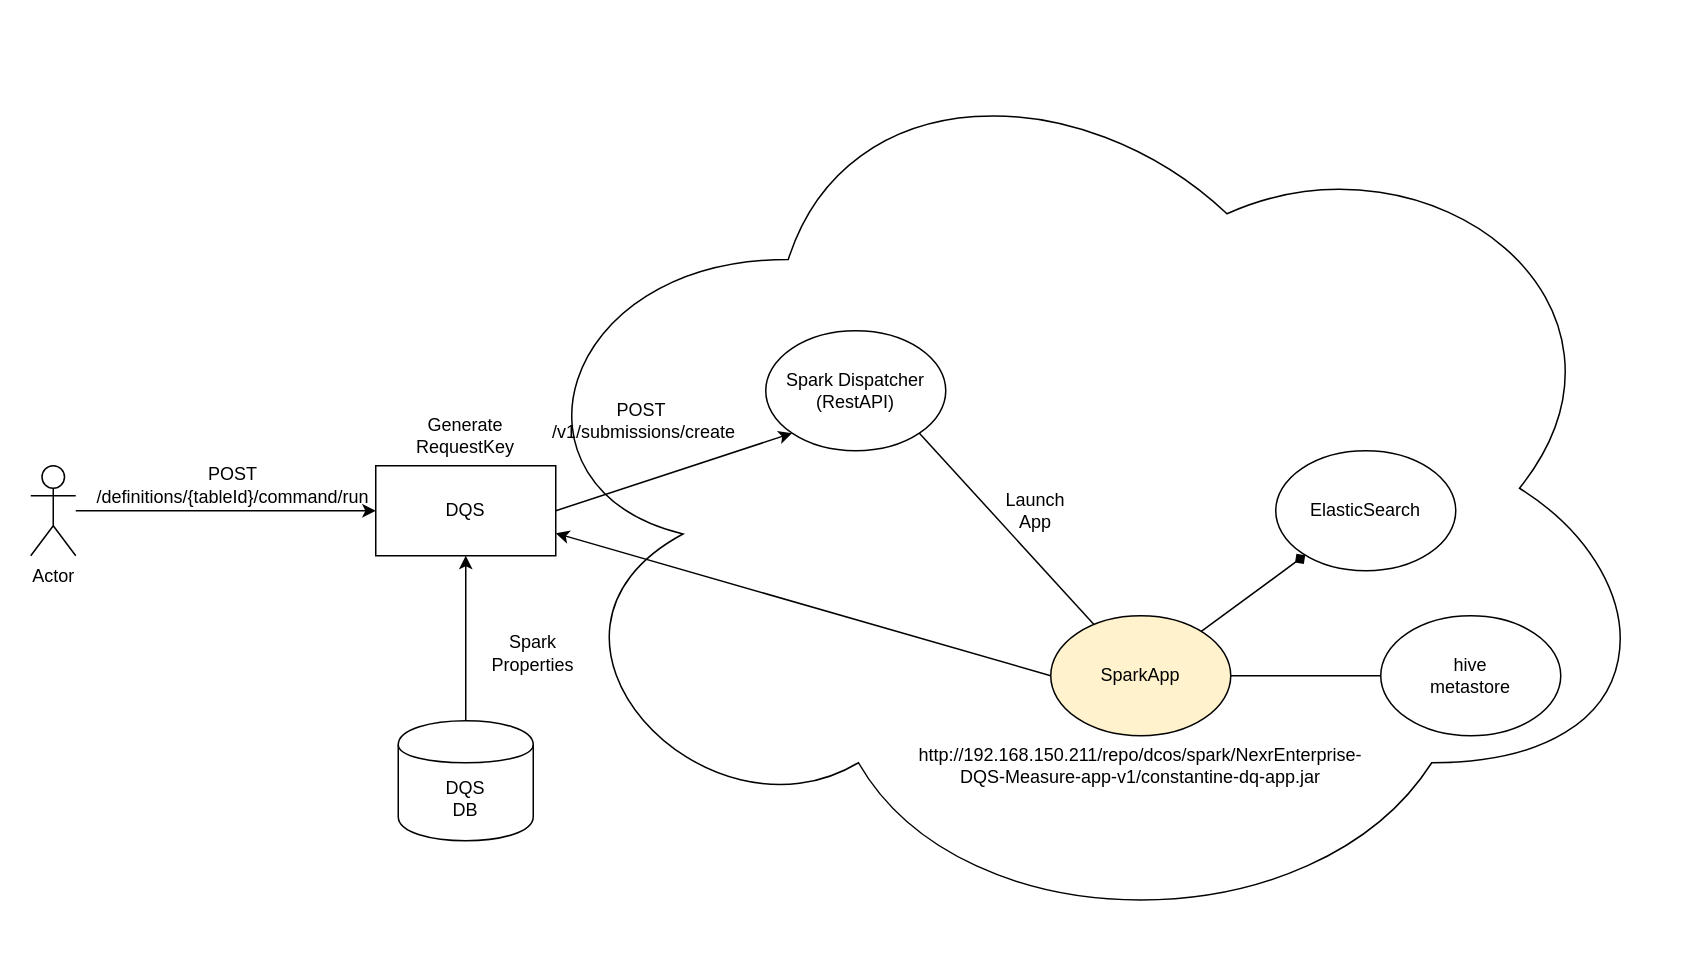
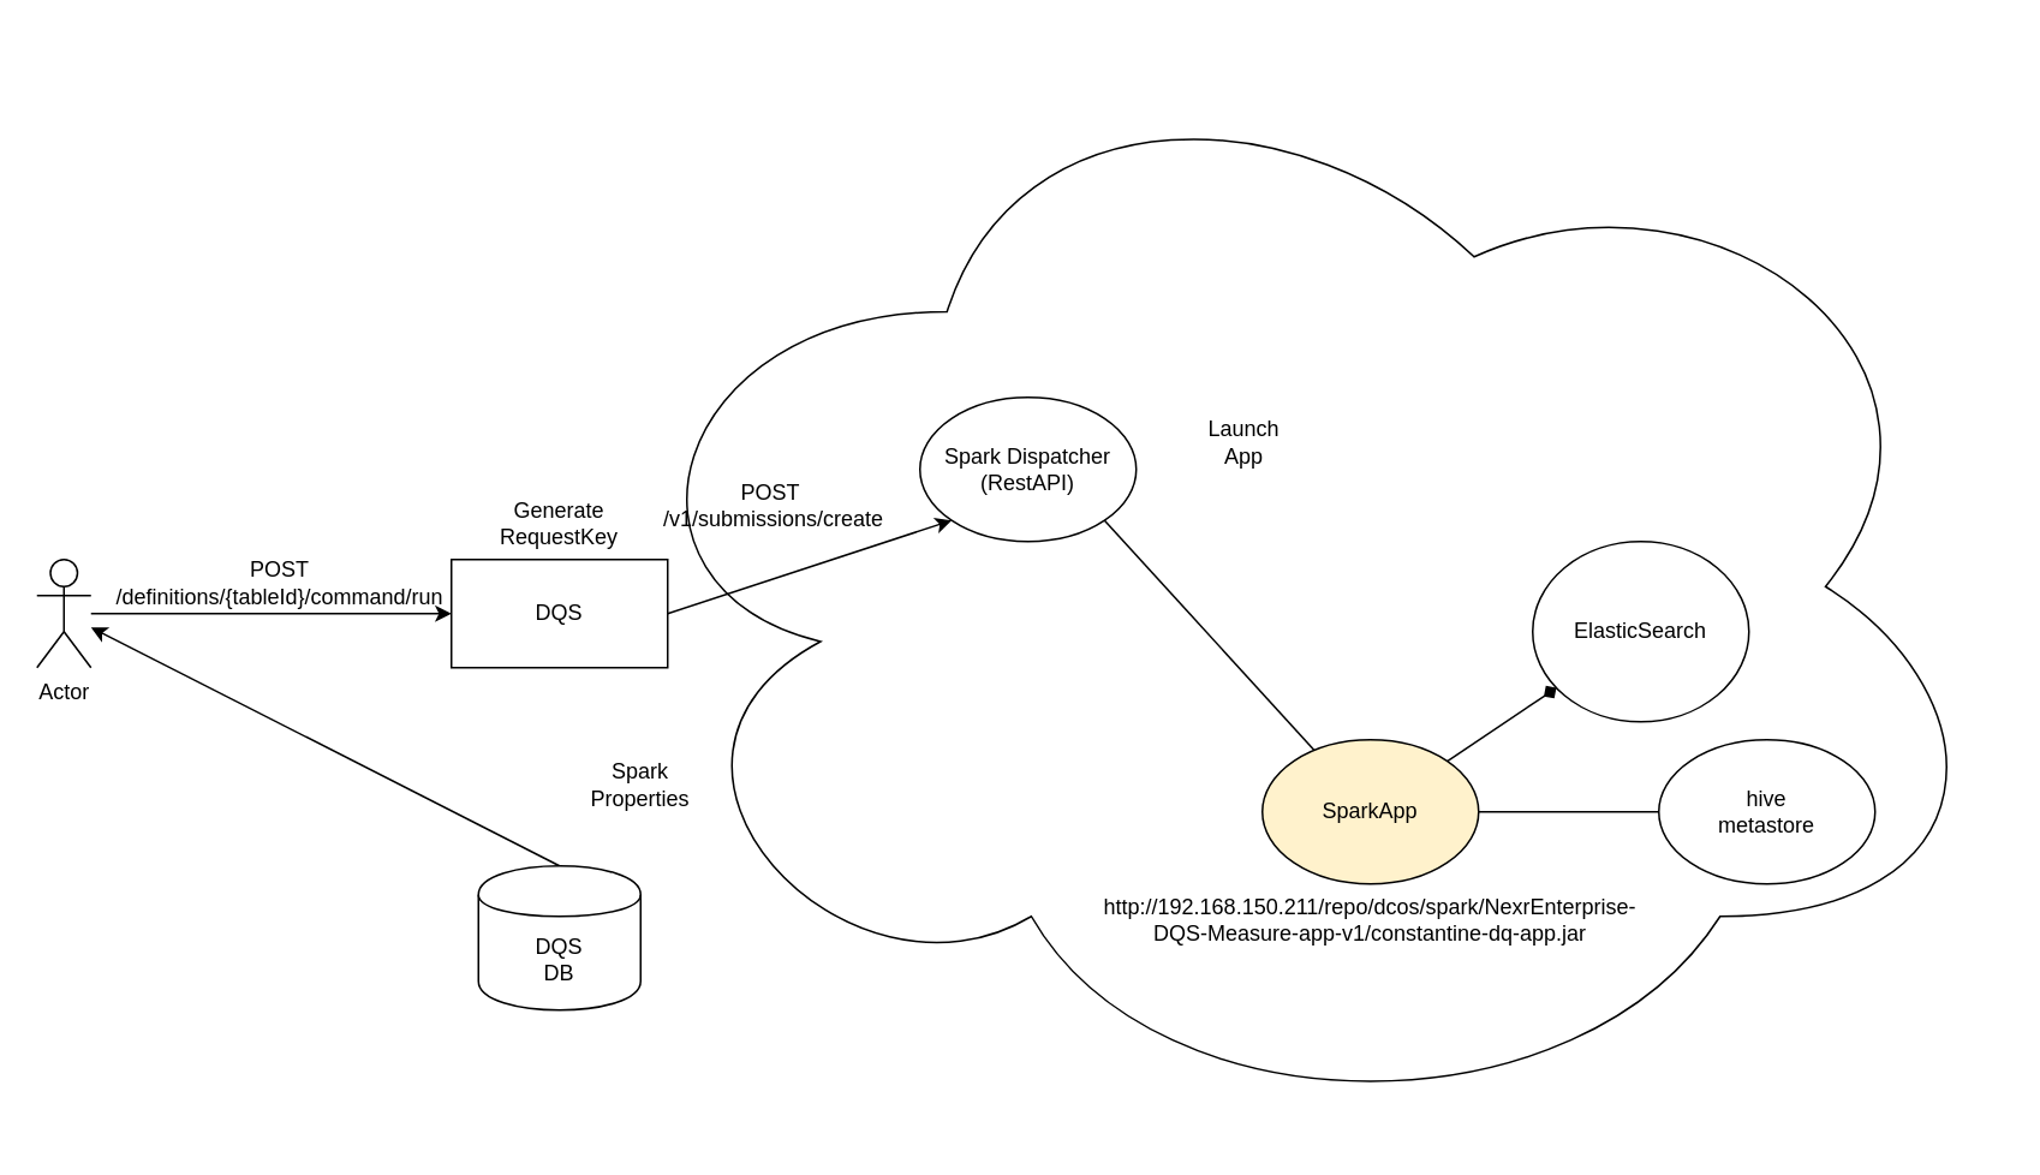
  <mxCell id="0" />
  <mxCell id="1" parent="0" />
  <mxCell id="2" value="" style="ellipse;shape=cloud;whiteSpace=wrap;html=1;" parent="1" vertex="1"><mxGeometry x="330" y="20" width="780" height="610" as="geometry" /></mxCell>
  <mxCell id="3" value="Actor" style="shape=umlActor;verticalLabelPosition=bottom;labelBackgroundColor=#ffffff;verticalAlign=top;html=1;outlineConnect=0;" parent="1" vertex="1"><mxGeometry x="20" y="310" width="30" height="60" as="geometry" /></mxCell>
  <mxCell id="4" value="" style="endArrow=classic;html=1;" parent="1" target="5" edge="1"><mxGeometry width="50" height="50" relative="1" as="geometry"><mxPoint x="50" y="340" as="sourcePoint" /><mxPoint x="190" y="340" as="targetPoint" /></mxGeometry></mxCell>
  <mxCell id="5" value="DQS" style="rounded=0;whiteSpace=wrap;html=1;" parent="1" vertex="1"><mxGeometry x="250" y="310" width="120" height="60" as="geometry" /></mxCell>
  <mxCell id="6" value="POST /definitions/{tableId}/command/run" style="text;html=1;strokeColor=none;fillColor=none;align=center;verticalAlign=middle;whiteSpace=wrap;rounded=0;" parent="1" vertex="1"><mxGeometry x="50" y="313" width="210" height="20" as="geometry" /></mxCell>
- <mxCell id="7" value="" style="endArrow=classic;html=1;entryX=0.5;entryY=1;entryDx=0;entryDy=0;exitX=0.5;exitY=0;exitDx=0;exitDy=0;" parent="1" source="8" target="5" edge="1"><mxGeometry width="50" height="50" relative="1" as="geometry"><mxPoint x="330" y="450" as="sourcePoint" /><mxPoint x="350" y="430" as="targetPoint" /></mxGeometry></mxCell>
+ <mxCell id="7" value="" style="endArrow=classic;html=1;exitX=0.5;exitY=0;exitDx=0;exitDy=0;" parent="1" source="8" target="3" edge="1"><mxGeometry width="50" height="50" relative="1" as="geometry"><mxPoint x="330" y="450" as="sourcePoint" /><mxPoint x="350" y="430" as="targetPoint" /></mxGeometry></mxCell>
  <mxCell id="8" value="DQS&lt;br&gt;DB" style="shape=cylinder;whiteSpace=wrap;html=1;boundedLbl=1;backgroundOutline=1;" parent="1" vertex="1"><mxGeometry x="265" y="480" width="90" height="80" as="geometry" /></mxCell>
  <mxCell id="9" value="Spark&lt;br&gt;Properties" style="text;html=1;strokeColor=none;fillColor=none;align=center;verticalAlign=middle;whiteSpace=wrap;rounded=0;" parent="1" vertex="1"><mxGeometry x="310" y="410" width="90" height="50" as="geometry" /></mxCell>
  <mxCell id="10" value="Spark Dispatcher&lt;br&gt;(RestAPI)" style="ellipse;whiteSpace=wrap;html=1;" parent="1" vertex="1"><mxGeometry x="510" y="220" width="120" height="80" as="geometry" /></mxCell>
  <mxCell id="11" value="" style="endArrow=classic;html=1;entryX=0;entryY=1;entryDx=0;entryDy=0;exitX=1;exitY=0.5;exitDx=0;exitDy=0;" parent="1" source="5" target="10" edge="1"><mxGeometry width="50" height="50" relative="1" as="geometry"><mxPoint x="500" y="560" as="sourcePoint" /><mxPoint x="550" y="510" as="targetPoint" /></mxGeometry></mxCell>
  <mxCell id="12" value="POST&amp;nbsp;&lt;br&gt;/v1/submissions/create" style="text;html=1;strokeColor=none;fillColor=none;align=center;verticalAlign=middle;whiteSpace=wrap;rounded=0;" parent="1" vertex="1"><mxGeometry x="324" y="270" width="210" height="20" as="geometry" /></mxCell>
  <mxCell id="13" value="SparkApp" style="ellipse;whiteSpace=wrap;html=1;fillColor=#fff2cc;" parent="1" vertex="1"><mxGeometry x="700" y="410" width="120" height="80" as="geometry" /></mxCell>
  <mxCell id="14" value="" style="endArrow=none;html=1;exitX=1;exitY=1;exitDx=0;exitDy=0;" parent="1" source="10" target="13" edge="1"><mxGeometry width="50" height="50" relative="1" as="geometry"><mxPoint x="770" y="370" as="sourcePoint" /><mxPoint x="820" y="320" as="targetPoint" /></mxGeometry></mxCell>
- <mxCell id="15" value="Launch App" style="text;html=1;strokeColor=none;fillColor=none;align=center;verticalAlign=middle;whiteSpace=wrap;rounded=0;" parent="1" vertex="1"><mxGeometry x="670" y="330" width="40" height="20" as="geometry" /></mxCell>
- <mxCell id="16" value="ElasticSearch" style="ellipse;whiteSpace=wrap;html=1;" parent="1" vertex="1"><mxGeometry x="850" y="300" width="120" height="80" as="geometry" /></mxCell>
+ <mxCell id="15" value="Launch App" style="text;html=1;strokeColor=none;fillColor=none;align=center;verticalAlign=middle;whiteSpace=wrap;rounded=0;" parent="1" vertex="1"><mxGeometry x="670" y="235" width="40" height="20" as="geometry" /></mxCell>
+ <mxCell id="16" value="ElasticSearch" style="ellipse;whiteSpace=wrap;html=1;" parent="1" vertex="1"><mxGeometry x="850" y="300" width="120" height="100" as="geometry" /></mxCell>
  <mxCell id="17" value="hive&lt;br&gt;metastore" style="ellipse;whiteSpace=wrap;html=1;" parent="1" vertex="1"><mxGeometry x="920" y="410" width="120" height="80" as="geometry" /></mxCell>
  <mxCell id="18" value="" style="endArrow=diamond;html=1;" parent="1" source="13" target="16" edge="1"><mxGeometry width="50" height="50" relative="1" as="geometry"><mxPoint x="800" y="390" as="sourcePoint" /><mxPoint x="850" y="340" as="targetPoint" /></mxGeometry></mxCell>
  <mxCell id="19" value="" style="endArrow=none;html=1;exitX=1;exitY=0.5;exitDx=0;exitDy=0;entryX=0;entryY=0.5;entryDx=0;entryDy=0;" parent="1" source="13" target="17" edge="1"><mxGeometry width="50" height="50" relative="1" as="geometry"><mxPoint x="815.342" y="459.891" as="sourcePoint" /><mxPoint x="884.64" y="409.098" as="targetPoint" /></mxGeometry></mxCell>
  <mxCell id="20" value="http://192.168.150.211/repo/dcos/spark/NexrEnterprise-DQS-Measure-app-v1/constantine-dq-app.jar" style="text;html=1;strokeColor=none;fillColor=none;align=center;verticalAlign=middle;whiteSpace=wrap;rounded=0;" parent="1" vertex="1"><mxGeometry x="745" y="500" width="30" height="20" as="geometry" /></mxCell>
  <mxCell id="21" value="Generate&lt;br&gt;RequestKey" style="text;html=1;strokeColor=none;fillColor=none;align=center;verticalAlign=middle;whiteSpace=wrap;rounded=0;" parent="1" vertex="1"><mxGeometry x="290" y="280" width="40" height="20" as="geometry" /></mxCell>
- <mxCell id="22" value="" style="endArrow=classic;html=1;entryX=1;entryY=0.75;entryDx=0;entryDy=0;exitX=0;exitY=0.5;exitDx=0;exitDy=0;" edge="1" parent="1" source="13" target="5"><mxGeometry width="50" height="50" relative="1" as="geometry"><mxPoint x="630" y="670" as="sourcePoint" /><mxPoint x="680" y="620" as="targetPoint" /></mxGeometry></mxCell>
